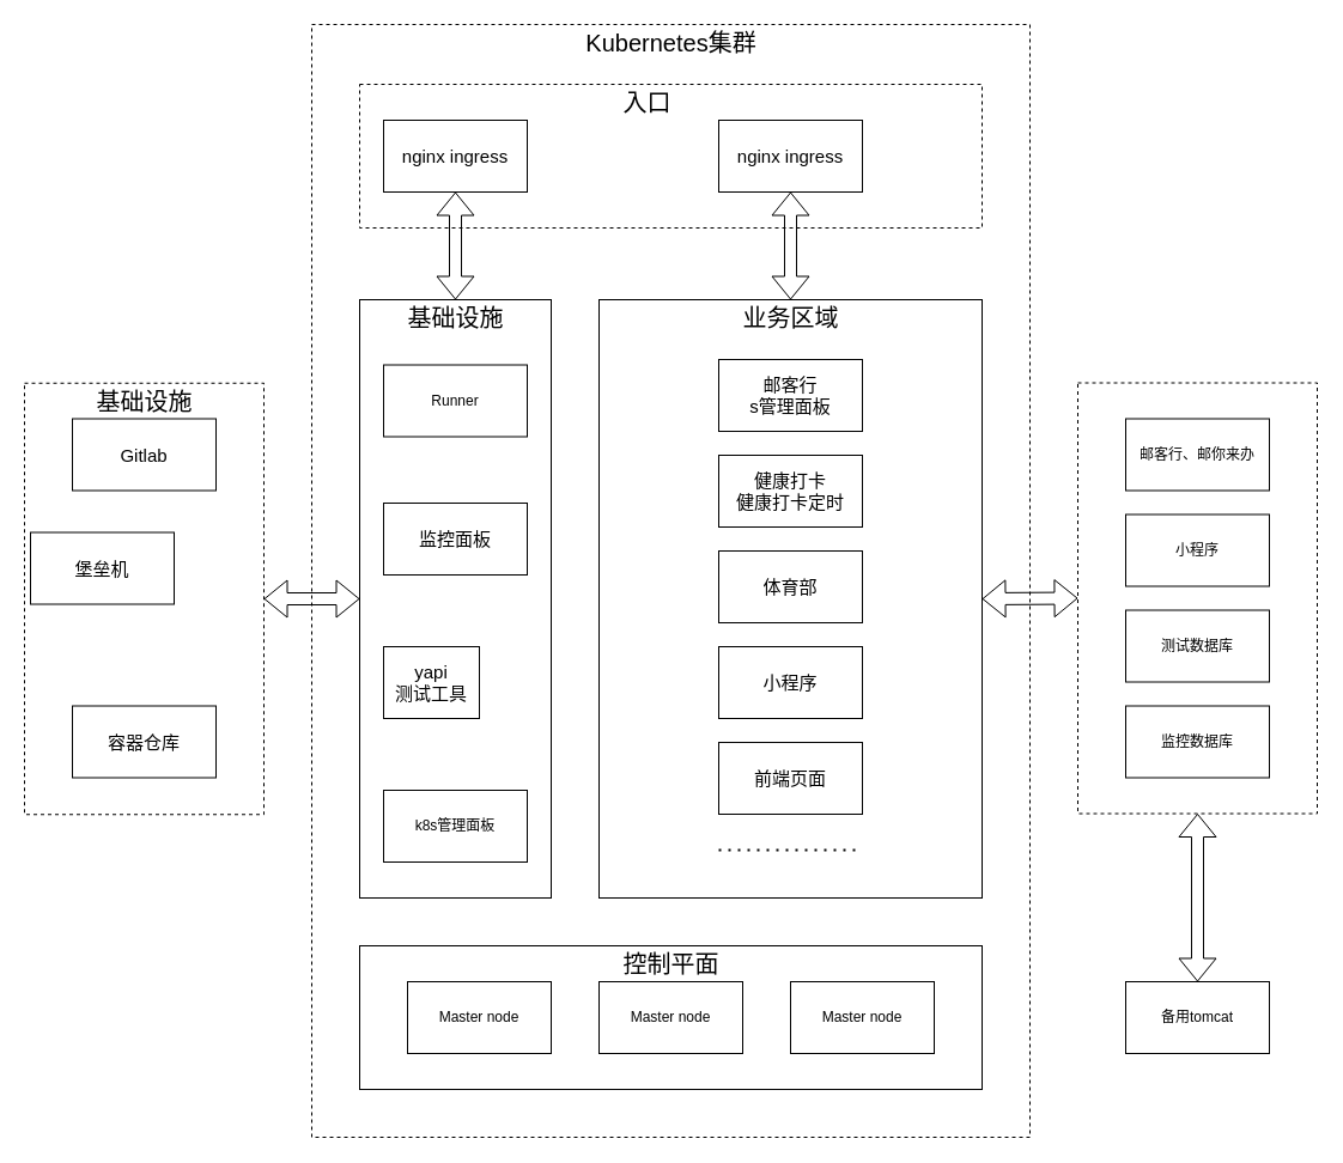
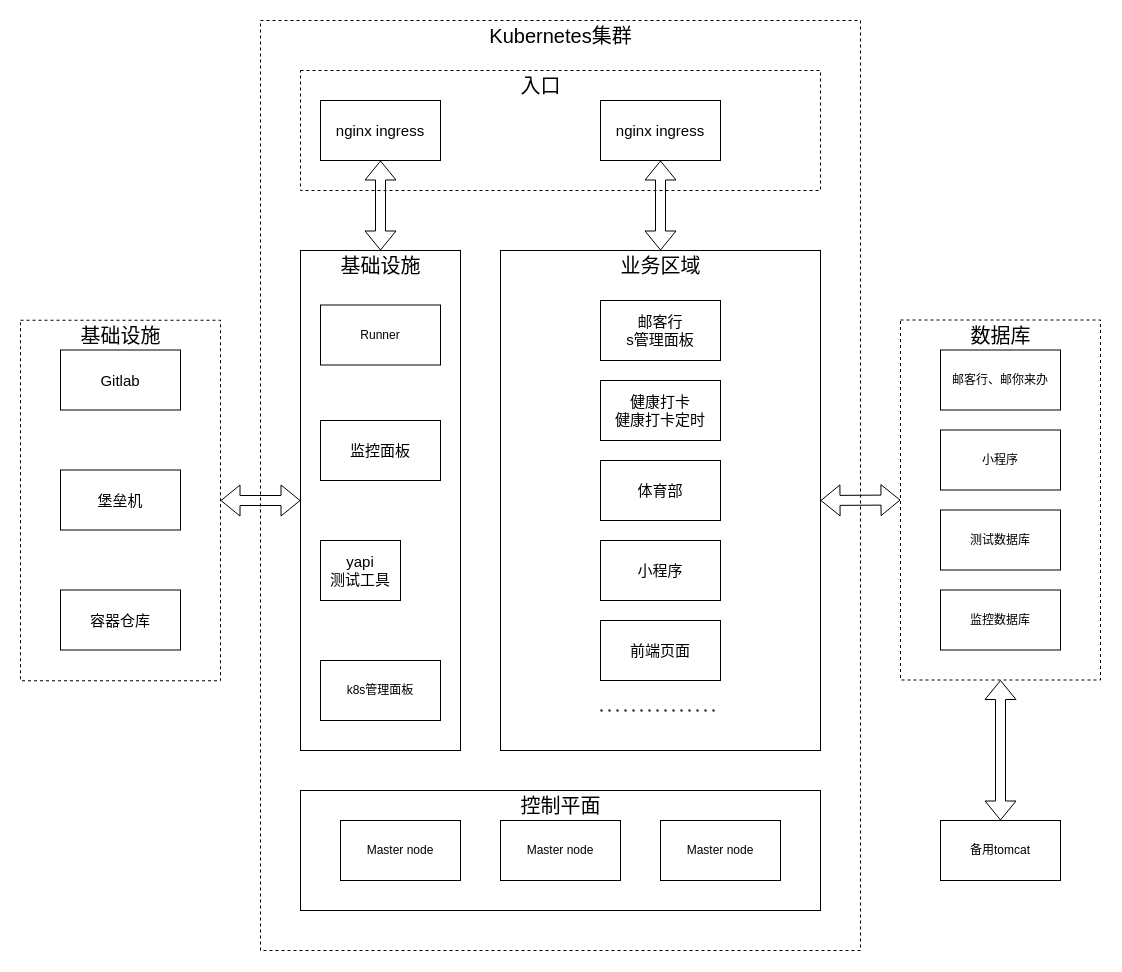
  <mxCell id="0" />
  <mxCell id="1" parent="0" />
  <mxCell id="2" value="" style="rounded=0;whiteSpace=wrap;html=1;fillColor=none;dashed=1;" vertex="1" parent="1"><mxGeometry x="20" y="319.75" width="200" height="360.5" as="geometry" /></mxCell>
  <mxCell id="3" value="" style="rounded=0;whiteSpace=wrap;html=1;glass=0;gradientColor=none;dashed=1;fillColor=none;" parent="1" vertex="1"><mxGeometry x="260" y="20" width="600" height="930" as="geometry" /></mxCell>
  <mxCell id="4" value="" style="rounded=0;whiteSpace=wrap;html=1;glass=0;fillColor=none;gradientColor=none;" parent="1" vertex="1"><mxGeometry x="300" y="790" width="520" height="120" as="geometry" /></mxCell>
  <mxCell id="5" value="Master node" style="rounded=0;whiteSpace=wrap;html=1;glass=0;fillColor=none;gradientColor=none;" parent="1" vertex="1"><mxGeometry x="340" y="820" width="120" height="60" as="geometry" /></mxCell>
  <mxCell id="6" value="Master node" style="rounded=0;whiteSpace=wrap;html=1;glass=0;fillColor=none;gradientColor=none;" parent="1" vertex="1"><mxGeometry x="500" y="820" width="120" height="60" as="geometry" /></mxCell>
  <mxCell id="7" value="&lt;span style=&quot;&quot;&gt;Master node&lt;/span&gt;" style="rounded=0;whiteSpace=wrap;html=1;glass=0;fillColor=none;gradientColor=none;" parent="1" vertex="1"><mxGeometry x="660" y="820" width="120" height="60" as="geometry" /></mxCell>
  <mxCell id="8" value="" style="rounded=0;whiteSpace=wrap;html=1;glass=0;fillColor=none;gradientColor=none;dashed=1;" parent="1" vertex="1"><mxGeometry x="900" y="319.5" width="200" height="360" as="geometry" /></mxCell>
  <mxCell id="9" value="" style="rounded=0;whiteSpace=wrap;html=1;glass=0;fillColor=none;gradientColor=none;dashed=1;" parent="1" vertex="1"><mxGeometry x="300" y="70" width="520" height="120" as="geometry" /></mxCell>
  <mxCell id="10" value="" style="rounded=0;whiteSpace=wrap;html=1;glass=0;fillColor=none;gradientColor=none;" parent="1" vertex="1"><mxGeometry x="300" y="250" width="160" height="500" as="geometry" /></mxCell>
  <mxCell id="11" value="" style="rounded=0;whiteSpace=wrap;html=1;glass=0;fillColor=none;gradientColor=none;" parent="1" vertex="1"><mxGeometry x="500" y="250" width="320" height="500" as="geometry" /></mxCell>
  <mxCell id="12" value="邮客行、邮你来办" style="rounded=0;whiteSpace=wrap;html=1;glass=0;fillColor=none;gradientColor=none;" parent="1" vertex="1"><mxGeometry x="940" y="349.5" width="120" height="60" as="geometry" /></mxCell>
  <mxCell id="13" value="小程序" style="rounded=0;whiteSpace=wrap;html=1;glass=0;fillColor=none;gradientColor=none;" parent="1" vertex="1"><mxGeometry x="940" y="429.5" width="120" height="60" as="geometry" /></mxCell>
  <mxCell id="14" value="测试数据库" style="rounded=0;whiteSpace=wrap;html=1;glass=0;fillColor=none;gradientColor=none;" parent="1" vertex="1"><mxGeometry x="940" y="509.5" width="120" height="60" as="geometry" /></mxCell>
  <mxCell id="15" value="监控数据库" style="rounded=0;whiteSpace=wrap;html=1;glass=0;fillColor=none;gradientColor=none;" parent="1" vertex="1"><mxGeometry x="940" y="589.5" width="120" height="60" as="geometry" /></mxCell>
  <mxCell id="16" value="Gitlab" style="rounded=0;whiteSpace=wrap;html=1;glass=0;fontSize=15;fillColor=none;gradientColor=none;" parent="1" vertex="1"><mxGeometry x="60" y="349.5" width="120" height="60" as="geometry" /></mxCell>
  <mxCell id="17" value="yapi&lt;br&gt;测试工具" style="rounded=0;whiteSpace=wrap;html=1;glass=0;fontSize=15;fillColor=none;gradientColor=none;" parent="1" vertex="1"><mxGeometry x="320" y="540" width="80" height="60" as="geometry" /></mxCell>
  <mxCell id="18" value="监控面板" style="rounded=0;whiteSpace=wrap;html=1;glass=0;fontSize=15;fillColor=none;gradientColor=none;" parent="1" vertex="1"><mxGeometry x="320" y="420" width="120" height="60" as="geometry" /></mxCell>
  <mxCell id="19" value="邮客行&lt;br&gt;s管理面板" style="rounded=0;whiteSpace=wrap;html=1;glass=0;fontSize=15;fillColor=none;gradientColor=none;" parent="1" vertex="1"><mxGeometry x="600" y="300" width="120" height="60" as="geometry" /></mxCell>
  <mxCell id="20" value="健康打卡&lt;br&gt;健康打卡定时" style="rounded=0;whiteSpace=wrap;html=1;glass=0;fontSize=15;fillColor=none;gradientColor=none;" parent="1" vertex="1"><mxGeometry x="600" y="380" width="120" height="60" as="geometry" /></mxCell>
  <mxCell id="21" value="体育部" style="rounded=0;whiteSpace=wrap;html=1;glass=0;fontSize=15;fillColor=none;gradientColor=none;" parent="1" vertex="1"><mxGeometry x="600" y="460" width="120" height="60" as="geometry" /></mxCell>
  <mxCell id="22" value="小程序" style="rounded=0;whiteSpace=wrap;html=1;glass=0;fontSize=15;fillColor=none;gradientColor=none;" parent="1" vertex="1"><mxGeometry x="600" y="540" width="120" height="60" as="geometry" /></mxCell>
  <mxCell id="23" value="前端页面" style="rounded=0;whiteSpace=wrap;html=1;glass=0;fontSize=15;fillColor=none;gradientColor=none;" parent="1" vertex="1"><mxGeometry x="600" y="620" width="120" height="60" as="geometry" /></mxCell>
  <mxCell id="24" value="" style="endArrow=none;dashed=1;html=1;dashPattern=1 3;strokeWidth=2;rounded=0;fontSize=15;" parent="1" edge="1"><mxGeometry width="50" height="50" relative="1" as="geometry"><mxPoint x="600" y="710" as="sourcePoint" /><mxPoint x="720" y="710" as="targetPoint" /></mxGeometry></mxCell>
  <mxCell id="25" value="容器仓库" style="rounded=0;whiteSpace=wrap;html=1;glass=0;fontSize=15;fillColor=none;gradientColor=none;" parent="1" vertex="1"><mxGeometry x="60" y="589.5" width="120" height="60" as="geometry" /></mxCell>
  <mxCell id="26" value="nginx ingress" style="rounded=0;whiteSpace=wrap;html=1;glass=0;fontSize=15;fillColor=none;gradientColor=none;" parent="1" vertex="1"><mxGeometry x="600" y="100" width="120" height="60" as="geometry" /></mxCell>
  <mxCell id="27" value="nginx ingress" style="rounded=0;whiteSpace=wrap;html=1;glass=0;fontSize=15;fillColor=none;gradientColor=none;" parent="1" vertex="1"><mxGeometry x="320" y="100" width="120" height="60" as="geometry" /></mxCell>
+ <mxCell id="28" value="&lt;font style=&quot;font-size: 20px;&quot;&gt;数据库&lt;/font&gt;" style="text;html=1;resizable=0;autosize=1;align=center;verticalAlign=middle;points=[];fillColor=none;strokeColor=none;rounded=0;glass=0;dashed=1;fontSize=15;" parent="1" vertex="1"><mxGeometry x="960" y="319.5" width="80" height="30" as="geometry" /></mxCell>
  <mxCell id="29" value="&lt;font style=&quot;font-size: 20px;&quot;&gt;Kubernetes集群&lt;/font&gt;" style="text;html=1;resizable=0;autosize=1;align=center;verticalAlign=middle;points=[];fillColor=none;strokeColor=none;rounded=0;glass=0;dashed=1;fontSize=15;" parent="1" vertex="1"><mxGeometry x="480" y="20" width="160" height="30" as="geometry" /></mxCell>
  <mxCell id="30" value="&lt;font style=&quot;font-size: 20px;&quot;&gt;入口&lt;/font&gt;" style="text;html=1;resizable=0;autosize=1;align=center;verticalAlign=middle;points=[];fillColor=none;strokeColor=none;rounded=0;glass=0;dashed=1;fontSize=15;" parent="1" vertex="1"><mxGeometry x="510" y="70" width="60" height="30" as="geometry" /></mxCell>
  <mxCell id="31" value="&lt;font style=&quot;font-size: 20px;&quot;&gt;控制平面&lt;/font&gt;" style="text;html=1;resizable=0;autosize=1;align=center;verticalAlign=middle;points=[];fillColor=none;strokeColor=none;rounded=0;glass=0;dashed=1;fontSize=15;" parent="1" vertex="1"><mxGeometry x="510" y="790" width="100" height="30" as="geometry" /></mxCell>
  <mxCell id="32" style="edgeStyle=orthogonalEdgeStyle;rounded=0;orthogonalLoop=1;jettySize=auto;html=1;exitX=0.5;exitY=1;exitDx=0;exitDy=0;fontSize=20;" parent="1" source="8" target="8" edge="1"><mxGeometry relative="1" as="geometry" /></mxCell>
  <mxCell id="33" style="edgeStyle=orthogonalEdgeStyle;rounded=0;orthogonalLoop=1;jettySize=auto;html=1;exitX=0.5;exitY=1;exitDx=0;exitDy=0;fontSize=20;" parent="1" source="8" target="8" edge="1"><mxGeometry relative="1" as="geometry" /></mxCell>
  <mxCell id="34" value="" style="shape=flexArrow;endArrow=classic;startArrow=classic;html=1;rounded=0;fontSize=20;entryX=0.5;entryY=1;entryDx=0;entryDy=0;" parent="1" target="27" edge="1"><mxGeometry width="100" height="100" relative="1" as="geometry"><mxPoint x="380" y="250" as="sourcePoint" /><mxPoint x="190" y="210" as="targetPoint" /></mxGeometry></mxCell>
  <mxCell id="35" value="" style="shape=flexArrow;endArrow=classic;startArrow=classic;html=1;rounded=0;fontSize=20;entryX=0.5;entryY=1;entryDx=0;entryDy=0;exitX=0.5;exitY=0;exitDx=0;exitDy=0;" parent="1" target="26" edge="1" source="11"><mxGeometry width="100" height="100" relative="1" as="geometry"><mxPoint x="660" y="240" as="sourcePoint" /><mxPoint x="190" y="260" as="targetPoint" /></mxGeometry></mxCell>
  <mxCell id="36" value="" style="shape=flexArrow;endArrow=classic;startArrow=classic;html=1;rounded=0;fontSize=20;exitX=1;exitY=0.5;exitDx=0;exitDy=0;entryX=0;entryY=0.5;entryDx=0;entryDy=0;" parent="1" source="11" target="8" edge="1"><mxGeometry width="100" height="100" relative="1" as="geometry"><mxPoint x="750" y="550" as="sourcePoint" /><mxPoint x="900" y="490" as="targetPoint" /></mxGeometry></mxCell>
  <mxCell id="37" value="备用tomcat" style="rounded=0;whiteSpace=wrap;html=1;fillColor=none;" vertex="1" parent="1"><mxGeometry x="940" y="820" width="120" height="60" as="geometry" /></mxCell>
  <mxCell id="38" value="" style="shape=flexArrow;endArrow=classic;startArrow=classic;html=1;rounded=0;entryX=0.5;entryY=1;entryDx=0;entryDy=0;exitX=0.5;exitY=0;exitDx=0;exitDy=0;" edge="1" parent="1" source="37" target="8"><mxGeometry width="100" height="100" relative="1" as="geometry"><mxPoint x="950" y="810" as="sourcePoint" /><mxPoint x="1050" y="710" as="targetPoint" /></mxGeometry></mxCell>
  <mxCell id="39" value="&lt;span style=&quot;font-size: 20px;&quot;&gt;基础设施&lt;/span&gt;" style="text;html=1;resizable=0;autosize=1;align=center;verticalAlign=middle;points=[];fillColor=none;strokeColor=none;rounded=0;glass=0;dashed=1;fontSize=15;" vertex="1" parent="1"><mxGeometry x="330" y="250" width="100" height="30" as="geometry" /></mxCell>
  <mxCell id="40" value="&lt;span style=&quot;font-size: 20px;&quot;&gt;业务区域&lt;/span&gt;" style="text;html=1;resizable=0;autosize=1;align=center;verticalAlign=middle;points=[];fillColor=none;strokeColor=none;rounded=0;glass=0;dashed=1;fontSize=15;" vertex="1" parent="1"><mxGeometry x="610" y="250" width="100" height="30" as="geometry" /></mxCell>
  <mxCell id="41" value="Runner" style="rounded=0;whiteSpace=wrap;html=1;fillColor=none;" vertex="1" parent="1"><mxGeometry x="320" y="304.5" width="120" height="60" as="geometry" /></mxCell>
  <mxCell id="42" value="k8s管理面板" style="rounded=0;whiteSpace=wrap;html=1;fillColor=none;" vertex="1" parent="1"><mxGeometry x="320" y="660" width="120" height="60" as="geometry" /></mxCell>
  <mxCell id="43" value="&lt;font style=&quot;font-size: 20px;&quot;&gt;基础设施&lt;/font&gt;" style="text;html=1;resizable=0;autosize=1;align=center;verticalAlign=middle;points=[];fillColor=none;strokeColor=none;rounded=0;glass=0;dashed=1;fontSize=15;" vertex="1" parent="1"><mxGeometry x="70" y="319.5" width="100" height="30" as="geometry" /></mxCell>
  <mxCell id="44" value="" style="shape=flexArrow;endArrow=classic;startArrow=classic;html=1;rounded=0;entryX=0;entryY=0.5;entryDx=0;entryDy=0;exitX=1;exitY=0.5;exitDx=0;exitDy=0;" edge="1" parent="1" source="2" target="10"><mxGeometry width="100" height="100" relative="1" as="geometry"><mxPoint x="-30" y="900" as="sourcePoint" /><mxPoint x="70" y="800" as="targetPoint" /></mxGeometry></mxCell>
- <mxCell id="45" value="堡垒机" style="rounded=0;whiteSpace=wrap;html=1;glass=0;fontSize=15;fillColor=none;gradientColor=none;" vertex="1" parent="1"><mxGeometry x="25" y="444.5" width="120" height="60" as="geometry" /></mxCell>
+ <mxCell id="45" value="堡垒机" style="rounded=0;whiteSpace=wrap;html=1;glass=0;fontSize=15;fillColor=none;gradientColor=none;" vertex="1" parent="1"><mxGeometry x="60" y="469.5" width="120" height="60" as="geometry" /></mxCell>
